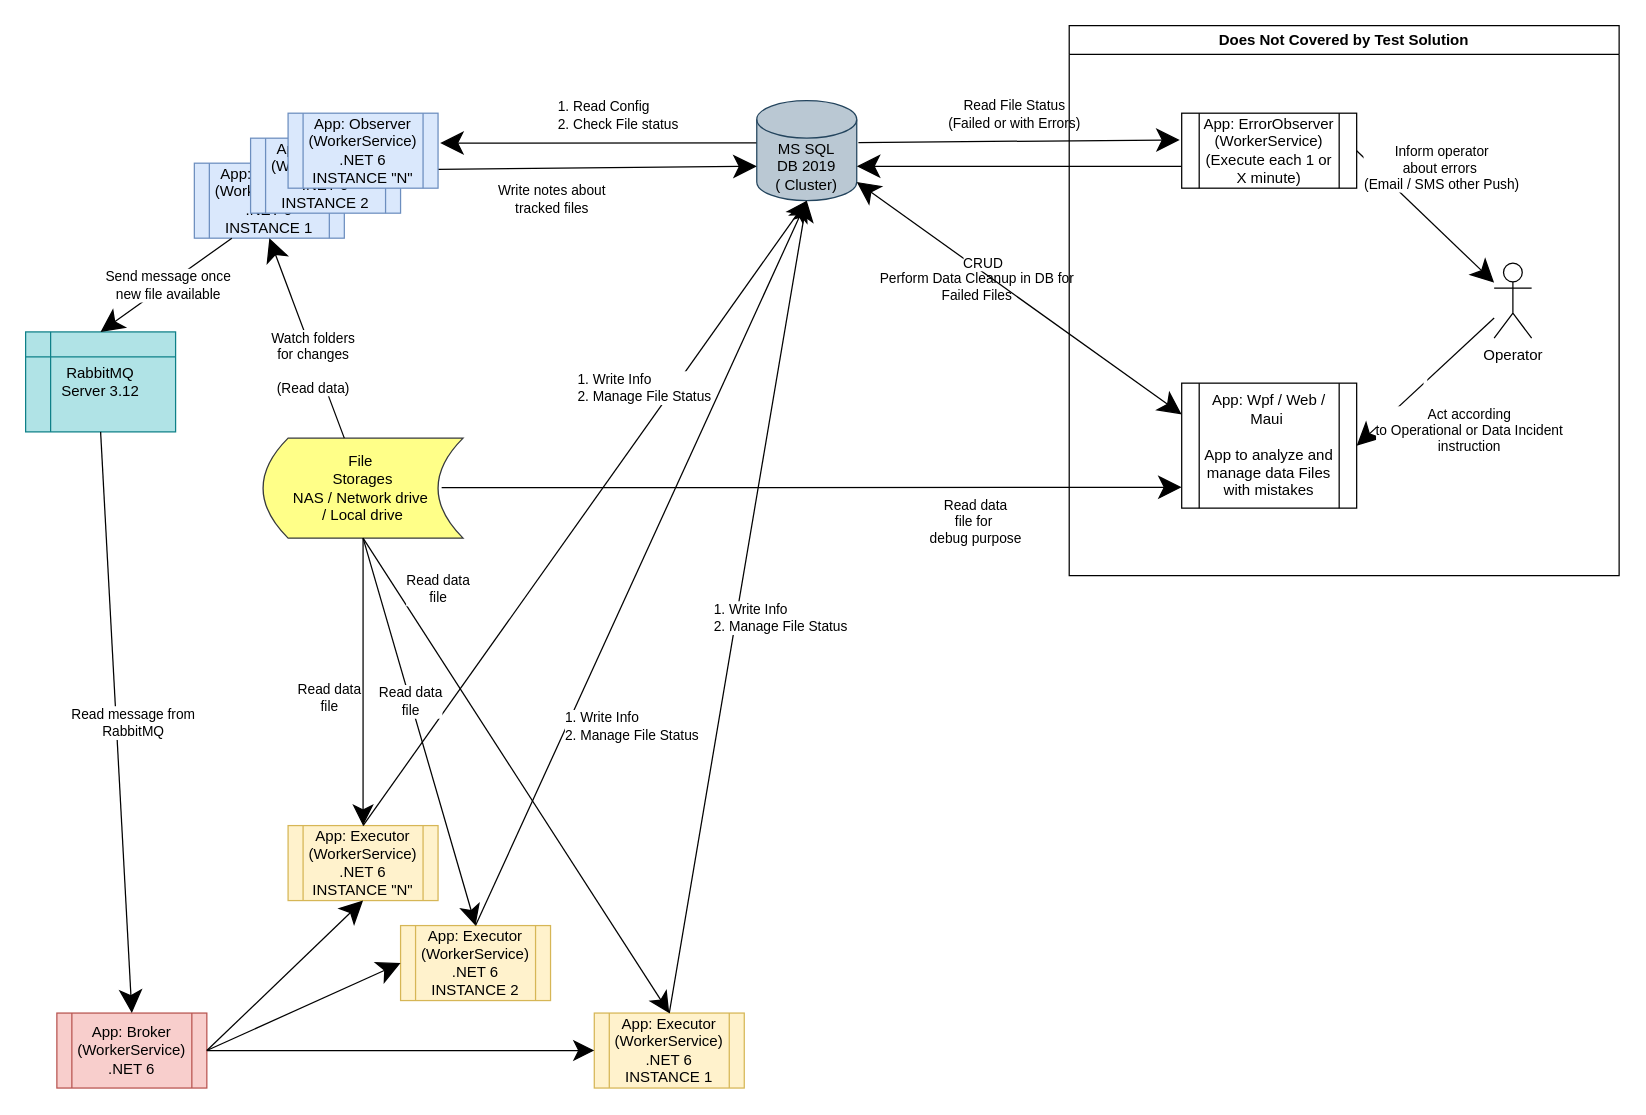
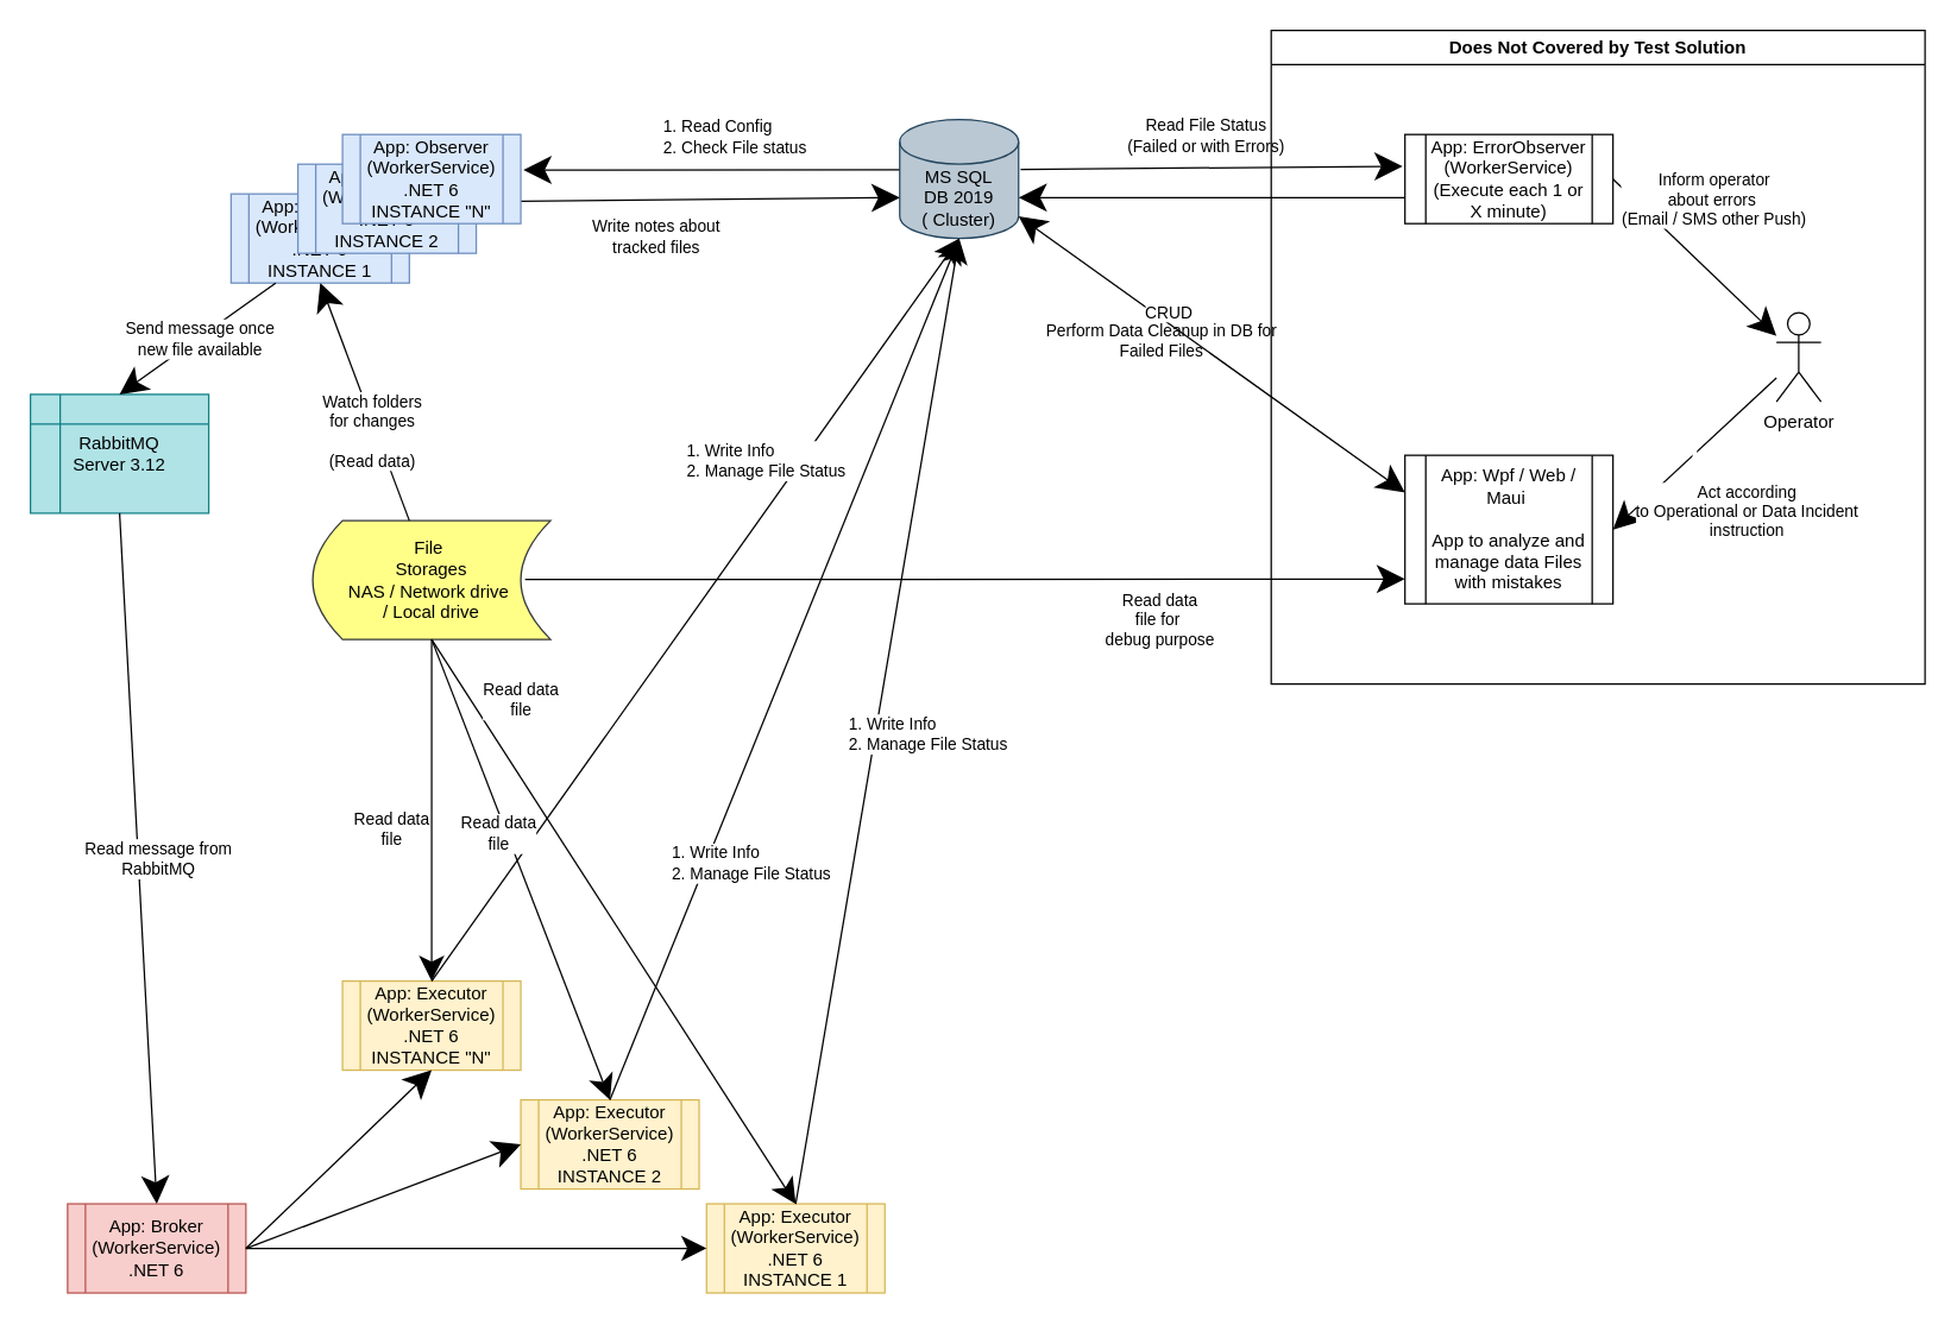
  <mxCell id="0" />
  <mxCell id="1" parent="0" />
  <mxCell id="2" value="&lt;div&gt;MS SQL&lt;/div&gt;&lt;div&gt;DB 2019&lt;br&gt;&lt;/div&gt;( Cluster)" style="shape=cylinder3;whiteSpace=wrap;html=1;boundedLbl=1;backgroundOutline=1;size=15;fillColor=#bac8d3;strokeColor=#23445d;" vertex="1" parent="1"><mxGeometry x="605" y="80" width="80" height="80" as="geometry" /></mxCell>
  <mxCell id="3" value="&lt;div&gt;App: Observer&lt;/div&gt;&lt;div&gt;(WorkerService)&lt;/div&gt;&lt;div&gt;.NET 6&lt;/div&gt;&lt;div&gt;INSTANCE 1&lt;br&gt;&lt;/div&gt;" style="shape=process;whiteSpace=wrap;html=1;backgroundOutline=1;fillColor=#dae8fc;strokeColor=#6c8ebf;" vertex="1" parent="1"><mxGeometry x="155" y="130" width="120" height="60" as="geometry" /></mxCell>
  <mxCell id="4" value="&lt;div&gt;RabbitMQ&lt;/div&gt;&lt;div&gt;Server 3.12&lt;/div&gt;" style="shape=internalStorage;whiteSpace=wrap;html=1;backgroundOutline=1;fillColor=#b0e3e6;strokeColor=#0e8088;" vertex="1" parent="1"><mxGeometry x="20" y="265" width="120" height="80" as="geometry" /></mxCell>
  <mxCell id="5" value="" style="endArrow=classic;html=1;rounded=0;entryX=0.5;entryY=0;entryDx=0;entryDy=0;exitX=0.25;exitY=1;exitDx=0;exitDy=0;endSize=16;" edge="1" parent="1" source="3" target="4"><mxGeometry width="50" height="50" relative="1" as="geometry"><mxPoint x="255" y="310" as="sourcePoint" /><mxPoint x="305" y="350" as="targetPoint" /></mxGeometry></mxCell>
  <mxCell id="6" value="Send message once&lt;br&gt;new file available" style="edgeLabel;html=1;align=center;verticalAlign=middle;resizable=0;points=[];" vertex="1" connectable="0" parent="5"><mxGeometry x="-0.027" y="1" relative="1" as="geometry"><mxPoint x="-1" as="offset" /></mxGeometry></mxCell>
  <mxCell id="7" value="&lt;div&gt;App: Broker&lt;/div&gt;&lt;div&gt;(WorkerService)&lt;/div&gt;&lt;div&gt;.NET 6&lt;br&gt;&lt;/div&gt;" style="shape=process;whiteSpace=wrap;html=1;backgroundOutline=1;fillColor=#f8cecc;strokeColor=#b85450;" vertex="1" parent="1"><mxGeometry x="45" y="810" width="120" height="60" as="geometry" /></mxCell>
  <mxCell id="8" value="" style="endArrow=classic;html=1;rounded=0;exitX=0.5;exitY=1;exitDx=0;exitDy=0;entryX=0.5;entryY=0;entryDx=0;entryDy=0;endSize=16;" edge="1" parent="1" source="4" target="7"><mxGeometry width="50" height="50" relative="1" as="geometry"><mxPoint x="225" y="440" as="sourcePoint" /><mxPoint x="275" y="390" as="targetPoint" /></mxGeometry></mxCell>
  <mxCell id="9" value="Read message from &lt;br&gt;RabbitMQ" style="edgeLabel;html=1;align=center;verticalAlign=middle;resizable=0;points=[];" vertex="1" connectable="0" parent="8"><mxGeometry x="0.243" y="-2" relative="1" as="geometry"><mxPoint x="12" y="-56" as="offset" /></mxGeometry></mxCell>
  <mxCell id="10" value="" style="endArrow=classic;html=1;rounded=0;entryX=0;entryY=0;entryDx=0;entryDy=52.5;entryPerimeter=0;exitX=1;exitY=0.75;exitDx=0;exitDy=0;endSize=16;" edge="1" parent="1" source="36" target="2"><mxGeometry width="50" height="50" relative="1" as="geometry"><mxPoint x="305" y="280" as="sourcePoint" /><mxPoint x="365" y="230" as="targetPoint" /></mxGeometry></mxCell>
  <mxCell id="11" value="&lt;div&gt;Write notes about&lt;/div&gt;&lt;div&gt;tracked files&lt;/div&gt;" style="edgeLabel;html=1;align=center;verticalAlign=middle;resizable=0;points=[];" vertex="1" connectable="0" parent="10"><mxGeometry x="-0.162" y="-4" relative="1" as="geometry"><mxPoint x="-17" y="21" as="offset" /></mxGeometry></mxCell>
  <mxCell id="12" value="" style="endArrow=classic;html=1;rounded=0;entryX=1.014;entryY=0.398;entryDx=0;entryDy=0;exitX=-0.004;exitY=0.423;exitDx=0;exitDy=0;exitPerimeter=0;endSize=16;entryPerimeter=0;" edge="1" parent="1" source="2" target="36"><mxGeometry width="50" height="50" relative="1" as="geometry"><mxPoint x="455" y="380" as="sourcePoint" /><mxPoint x="525" y="320" as="targetPoint" /></mxGeometry></mxCell>
  <mxCell id="13" value="&lt;div align=&quot;left&quot;&gt;1. Read Config&lt;/div&gt;&lt;div align=&quot;left&quot;&gt;2. Check File status&lt;br&gt;&lt;/div&gt;" style="edgeLabel;html=1;align=center;verticalAlign=middle;resizable=0;points=[];" vertex="1" connectable="0" parent="12"><mxGeometry x="0.08" y="2" relative="1" as="geometry"><mxPoint x="26" y="-24" as="offset" /></mxGeometry></mxCell>
  <mxCell id="14" value="&lt;div&gt;App: Executor&lt;/div&gt;&lt;div&gt;&lt;div&gt;(WorkerService)&lt;/div&gt;.NET 6&lt;/div&gt;&lt;div&gt;INSTANCE 1&lt;br&gt;&lt;/div&gt;" style="shape=process;whiteSpace=wrap;html=1;backgroundOutline=1;fillColor=#fff2cc;strokeColor=#d6b656;" vertex="1" parent="1"><mxGeometry x="475" y="810" width="120" height="60" as="geometry" /></mxCell>
- <mxCell id="15" value="&lt;div&gt;App: Executor&lt;/div&gt;&lt;div&gt;&lt;div&gt;(WorkerService)&lt;/div&gt;.NET 6&lt;/div&gt;&lt;div&gt;INSTANCE 2&lt;br&gt;&lt;/div&gt;" style="shape=process;whiteSpace=wrap;html=1;backgroundOutline=1;fillColor=#fff2cc;strokeColor=#d6b656;" vertex="1" parent="1"><mxGeometry x="320" y="740" width="120" height="60" as="geometry" /></mxCell>
+ <mxCell id="15" value="&lt;div&gt;App: Executor&lt;/div&gt;&lt;div&gt;&lt;div&gt;(WorkerService)&lt;/div&gt;.NET 6&lt;/div&gt;&lt;div&gt;INSTANCE 2&lt;br&gt;&lt;/div&gt;" style="shape=process;whiteSpace=wrap;html=1;backgroundOutline=1;fillColor=#fff2cc;strokeColor=#d6b656;" vertex="1" parent="1"><mxGeometry x="350" y="740" width="120" height="60" as="geometry" /></mxCell>
  <mxCell id="16" value="&lt;div&gt;App: Executor&lt;/div&gt;&lt;div&gt;&lt;div&gt;(WorkerService)&lt;/div&gt;.NET 6&lt;/div&gt;&lt;div&gt;INSTANCE &quot;N&quot;&lt;br&gt;&lt;/div&gt;" style="shape=process;whiteSpace=wrap;html=1;backgroundOutline=1;fillColor=#fff2cc;strokeColor=#d6b656;" vertex="1" parent="1"><mxGeometry x="230" y="660" width="120" height="60" as="geometry" /></mxCell>
  <mxCell id="17" value="" style="endArrow=classic;html=1;rounded=0;exitX=1;exitY=0.5;exitDx=0;exitDy=0;entryX=0;entryY=0.5;entryDx=0;entryDy=0;endSize=14;" edge="1" parent="1" source="7" target="14"><mxGeometry width="50" height="50" relative="1" as="geometry"><mxPoint x="65" y="560" as="sourcePoint" /><mxPoint x="115" y="510" as="targetPoint" /></mxGeometry></mxCell>
  <mxCell id="18" value="" style="endArrow=classic;html=1;rounded=0;exitX=1;exitY=0.5;exitDx=0;exitDy=0;entryX=0;entryY=0.5;entryDx=0;entryDy=0;endSize=16;" edge="1" parent="1" source="7" target="15"><mxGeometry width="50" height="50" relative="1" as="geometry"><mxPoint x="445" y="590" as="sourcePoint" /><mxPoint x="495" y="540" as="targetPoint" /></mxGeometry></mxCell>
  <mxCell id="19" value="" style="endArrow=classic;html=1;rounded=0;entryX=0.5;entryY=1;entryDx=0;entryDy=0;exitX=1;exitY=0.5;exitDx=0;exitDy=0;endSize=16;" edge="1" parent="1" source="7" target="16"><mxGeometry width="50" height="50" relative="1" as="geometry"><mxPoint x="295" y="580" as="sourcePoint" /><mxPoint x="465" y="540" as="targetPoint" /></mxGeometry></mxCell>
  <mxCell id="20" value="" style="endArrow=classic;html=1;rounded=0;exitX=0.5;exitY=0;exitDx=0;exitDy=0;entryX=0.5;entryY=1;entryDx=0;entryDy=0;entryPerimeter=0;endSize=14;" edge="1" parent="1" source="16" target="2"><mxGeometry width="50" height="50" relative="1" as="geometry"><mxPoint x="465" y="630" as="sourcePoint" /><mxPoint x="505" y="430" as="targetPoint" /></mxGeometry></mxCell>
  <mxCell id="21" value="&lt;div align=&quot;left&quot;&gt;1. Write Info&lt;/div&gt;&lt;div&gt;2. Manage File Status&lt;br&gt;&lt;/div&gt;" style="edgeLabel;html=1;align=center;verticalAlign=middle;resizable=0;points=[];" vertex="1" connectable="0" parent="20"><mxGeometry x="-0.11" y="-1" relative="1" as="geometry"><mxPoint x="66" y="-128" as="offset" /></mxGeometry></mxCell>
  <mxCell id="22" value="" style="endArrow=classic;html=1;rounded=0;exitX=0.5;exitY=0;exitDx=0;exitDy=0;entryX=0.5;entryY=1;entryDx=0;entryDy=0;entryPerimeter=0;endSize=14;" edge="1" parent="1" source="15" target="2"><mxGeometry width="50" height="50" relative="1" as="geometry"><mxPoint x="582" y="511" as="sourcePoint" /><mxPoint x="510" y="439" as="targetPoint" /></mxGeometry></mxCell>
  <mxCell id="23" value="" style="endArrow=classic;html=1;rounded=0;exitX=0.5;exitY=0;exitDx=0;exitDy=0;entryX=0.5;entryY=1;entryDx=0;entryDy=0;entryPerimeter=0;endSize=14;" edge="1" parent="1" source="14" target="2"><mxGeometry width="50" height="50" relative="1" as="geometry"><mxPoint x="425" y="640" as="sourcePoint" /><mxPoint x="505" y="430" as="targetPoint" /></mxGeometry></mxCell>
  <mxCell id="24" value="&lt;div&gt;File&amp;nbsp;&lt;/div&gt;&lt;div&gt;Storages&lt;br&gt;&lt;/div&gt;&lt;div&gt;NAS / Network drive&amp;nbsp;&lt;/div&gt;&lt;div&gt;/ Local drive&lt;br&gt;&lt;/div&gt;" style="shape=dataStorage;whiteSpace=wrap;html=1;fixedSize=1;fillColor=#ffff88;strokeColor=#36393d;" vertex="1" parent="1"><mxGeometry x="210" y="350" width="160" height="80" as="geometry" /></mxCell>
  <mxCell id="25" value="" style="endArrow=classic;html=1;rounded=0;entryX=0.5;entryY=1;entryDx=0;entryDy=0;endSize=16;" edge="1" parent="1" source="24" target="3"><mxGeometry width="50" height="50" relative="1" as="geometry"><mxPoint x="355" y="190" as="sourcePoint" /><mxPoint x="405" y="140" as="targetPoint" /></mxGeometry></mxCell>
  <mxCell id="26" value="&lt;div&gt;Watch folders&lt;/div&gt;&lt;div&gt;for changes&lt;br&gt;&lt;/div&gt;&lt;div&gt;&lt;br&gt;&lt;/div&gt;&lt;div&gt;(Read data)&lt;br&gt;&lt;/div&gt;" style="edgeLabel;html=1;align=center;verticalAlign=middle;resizable=0;points=[];" vertex="1" connectable="0" parent="25"><mxGeometry x="-0.231" y="3" relative="1" as="geometry"><mxPoint as="offset" /></mxGeometry></mxCell>
  <mxCell id="27" value="" style="endArrow=classic;html=1;rounded=0;exitX=0.5;exitY=1;exitDx=0;exitDy=0;endSize=14;entryX=0.5;entryY=0;entryDx=0;entryDy=0;" edge="1" parent="1" source="24" target="14"><mxGeometry width="50" height="50" relative="1" as="geometry"><mxPoint x="686.4" y="810" as="sourcePoint" /><mxPoint x="585" y="810" as="targetPoint" /></mxGeometry></mxCell>
  <mxCell id="28" value="&lt;div&gt;Read data&lt;/div&gt;&lt;div&gt;file&lt;/div&gt;" style="edgeLabel;html=1;align=center;verticalAlign=middle;resizable=0;points=[];" vertex="1" connectable="0" parent="27"><mxGeometry x="-0.542" y="-4" relative="1" as="geometry"><mxPoint x="7" y="-49" as="offset" /></mxGeometry></mxCell>
  <mxCell id="29" value="" style="endArrow=classic;html=1;rounded=0;exitX=0.5;exitY=1;exitDx=0;exitDy=0;endSize=14;entryX=0.5;entryY=0;entryDx=0;entryDy=0;" edge="1" parent="1" source="24" target="15"><mxGeometry width="50" height="50" relative="1" as="geometry"><mxPoint x="340" y="440" as="sourcePoint" /><mxPoint x="595" y="820" as="targetPoint" /></mxGeometry></mxCell>
  <mxCell id="30" value="&lt;div&gt;Read data&lt;/div&gt;&lt;div&gt;file&lt;/div&gt;" style="edgeLabel;html=1;align=center;verticalAlign=middle;resizable=0;points=[];" vertex="1" connectable="0" parent="29"><mxGeometry x="-0.542" y="-4" relative="1" as="geometry"><mxPoint x="21" y="58" as="offset" /></mxGeometry></mxCell>
  <mxCell id="31" value="" style="endArrow=classic;html=1;rounded=0;exitX=0.5;exitY=1;exitDx=0;exitDy=0;endSize=14;" edge="1" parent="1" source="24" target="16"><mxGeometry width="50" height="50" relative="1" as="geometry"><mxPoint x="350" y="450" as="sourcePoint" /><mxPoint x="605" y="830" as="targetPoint" /></mxGeometry></mxCell>
  <mxCell id="32" value="&lt;div&gt;Read data&lt;/div&gt;&lt;div&gt;file&lt;/div&gt;" style="edgeLabel;html=1;align=center;verticalAlign=middle;resizable=0;points=[];" vertex="1" connectable="0" parent="31"><mxGeometry x="-0.542" y="-4" relative="1" as="geometry"><mxPoint x="-24" y="74" as="offset" /></mxGeometry></mxCell>
  <mxCell id="33" value="&lt;div align=&quot;left&quot;&gt;1. Write Info&lt;/div&gt;&lt;div&gt;2. Manage File Status&lt;br&gt;&lt;/div&gt;" style="edgeLabel;html=1;align=center;verticalAlign=middle;resizable=0;points=[];" vertex="1" connectable="0" parent="1"><mxGeometry x="504.995" y="580.004" as="geometry" /></mxCell>
  <mxCell id="34" value="&lt;div align=&quot;left&quot;&gt;1. Write Info&lt;/div&gt;&lt;div&gt;2. Manage File Status&lt;br&gt;&lt;/div&gt;" style="edgeLabel;html=1;align=center;verticalAlign=middle;resizable=0;points=[];" vertex="1" connectable="0" parent="1"><mxGeometry x="624.995" y="590.004" as="geometry"><mxPoint x="-1" y="-97" as="offset" /></mxGeometry></mxCell>
  <mxCell id="35" value="&lt;div&gt;App: Observer&lt;/div&gt;&lt;div&gt;(WorkerService)&lt;/div&gt;&lt;div&gt;.NET 6&lt;/div&gt;&lt;div&gt;INSTANCE 2&lt;br&gt;&lt;/div&gt;" style="shape=process;whiteSpace=wrap;html=1;backgroundOutline=1;fillColor=#dae8fc;strokeColor=#6c8ebf;" vertex="1" parent="1"><mxGeometry x="200" y="110" width="120" height="60" as="geometry" /></mxCell>
  <mxCell id="36" value="&lt;div&gt;App: Observer&lt;/div&gt;&lt;div&gt;(WorkerService)&lt;/div&gt;&lt;div&gt;.NET 6&lt;/div&gt;&lt;div&gt;INSTANCE &quot;N&quot;&lt;br&gt;&lt;/div&gt;" style="shape=process;whiteSpace=wrap;html=1;backgroundOutline=1;fillColor=#dae8fc;strokeColor=#6c8ebf;" vertex="1" parent="1"><mxGeometry x="230" y="90" width="120" height="60" as="geometry" /></mxCell>
  <mxCell id="37" value="" style="endArrow=classic;html=1;rounded=0;exitX=0;exitY=0.708;exitDx=0;exitDy=0;entryX=1;entryY=0;entryDx=0;entryDy=52.5;entryPerimeter=0;endSize=16;exitPerimeter=0;" edge="1" parent="1" source="46" target="2"><mxGeometry width="50" height="50" relative="1" as="geometry"><mxPoint x="675" y="520" as="sourcePoint" /><mxPoint x="725" y="470" as="targetPoint" /></mxGeometry></mxCell>
  <mxCell id="38" value="Read File Status&lt;br&gt;(Failed or with Errors)" style="edgeLabel;html=1;align=center;verticalAlign=middle;resizable=0;points=[];" vertex="1" connectable="0" parent="37"><mxGeometry x="0.046" y="1" relative="1" as="geometry"><mxPoint x="1" y="-43" as="offset" /></mxGeometry></mxCell>
  <mxCell id="39" value="" style="endArrow=classic;html=1;rounded=0;entryX=-0.011;entryY=0.356;entryDx=0;entryDy=0;entryPerimeter=0;endSize=16;exitX=1.017;exitY=0.419;exitDx=0;exitDy=0;exitPerimeter=0;" edge="1" parent="1" source="2" target="46"><mxGeometry width="50" height="50" relative="1" as="geometry"><mxPoint x="575" y="380" as="sourcePoint" /><mxPoint x="705" y="310" as="targetPoint" /></mxGeometry></mxCell>
  <mxCell id="40" value="&lt;div&gt;Perform Data Cleanup in DB for &lt;br&gt;&lt;/div&gt;&lt;div&gt;Failed Files&lt;br&gt;&lt;/div&gt;" style="edgeLabel;html=1;align=center;verticalAlign=middle;resizable=0;points=[];" vertex="1" connectable="0" parent="1"><mxGeometry x="857.003" y="218.001" as="geometry"><mxPoint x="-77" y="10" as="offset" /></mxGeometry></mxCell>
  <mxCell id="41" value="" style="endArrow=classic;startArrow=classic;html=1;rounded=0;exitX=1;exitY=1;exitDx=0;exitDy=-15;exitPerimeter=0;entryX=0;entryY=0.25;entryDx=0;entryDy=0;endSize=16;startSize=16;" edge="1" parent="1" source="2" target="50"><mxGeometry width="50" height="50" relative="1" as="geometry"><mxPoint x="655" y="540" as="sourcePoint" /><mxPoint x="705" y="490" as="targetPoint" /></mxGeometry></mxCell>
  <mxCell id="42" value="CRUD" style="edgeLabel;html=1;align=center;verticalAlign=middle;resizable=0;points=[];" vertex="1" connectable="0" parent="41"><mxGeometry x="-0.311" y="-2" relative="1" as="geometry"><mxPoint x="12" y="-1" as="offset" /></mxGeometry></mxCell>
  <mxCell id="43" value="" style="endArrow=classic;html=1;rounded=0;exitX=0.893;exitY=0.496;exitDx=0;exitDy=0;exitPerimeter=0;entryX=0;entryY=0.833;entryDx=0;entryDy=0;entryPerimeter=0;endSize=16;" edge="1" parent="1" source="24" target="50"><mxGeometry width="50" height="50" relative="1" as="geometry"><mxPoint x="345" y="400" as="sourcePoint" /><mxPoint x="775" y="550" as="targetPoint" /></mxGeometry></mxCell>
  <mxCell id="44" value="&lt;div&gt;Read data&lt;/div&gt;&lt;div&gt;file for&amp;nbsp;&lt;/div&gt;&lt;div&gt;debug purpose&lt;br&gt;&lt;/div&gt;" style="edgeLabel;html=1;align=center;verticalAlign=middle;resizable=0;points=[];" vertex="1" connectable="0" parent="1"><mxGeometry x="785.002" y="410.005" as="geometry"><mxPoint x="-6" y="6" as="offset" /></mxGeometry></mxCell>
  <mxCell id="45" value="Does Not Covered by Test Solution" style="swimlane;whiteSpace=wrap;html=1;" vertex="1" parent="1"><mxGeometry x="855" y="20" width="440" height="440" as="geometry" /></mxCell>
  <mxCell id="46" value="&lt;div&gt;App: ErrorObserver&lt;/div&gt;&lt;div&gt;(WorkerService)&lt;br&gt;&lt;/div&gt;&lt;div&gt;(Execute each 1 or X minute)&lt;br&gt;&lt;/div&gt;" style="shape=process;whiteSpace=wrap;html=1;backgroundOutline=1;" vertex="1" parent="45"><mxGeometry x="90" y="70" width="140" height="60" as="geometry" /></mxCell>
  <mxCell id="47" value="Operator" style="shape=umlActor;verticalLabelPosition=bottom;verticalAlign=top;html=1;outlineConnect=0;" vertex="1" parent="45"><mxGeometry x="340" y="190" width="30" height="60" as="geometry" /></mxCell>
  <mxCell id="48" value="" style="endArrow=classic;html=1;rounded=0;endSize=16;exitX=1;exitY=0.5;exitDx=0;exitDy=0;" edge="1" parent="45" source="46" target="47"><mxGeometry width="50" height="50" relative="1" as="geometry"><mxPoint x="214" y="180" as="sourcePoint" /><mxPoint x="344" y="180" as="targetPoint" /></mxGeometry></mxCell>
  <mxCell id="49" value="&lt;div&gt;Inform operator &lt;br&gt;&lt;/div&gt;&lt;div&gt;about errors&amp;nbsp;&lt;/div&gt;&lt;div&gt;(Email / SMS other Push)&lt;br&gt;&lt;/div&gt;" style="edgeLabel;html=1;align=center;verticalAlign=middle;resizable=0;points=[];" vertex="1" connectable="0" parent="48"><mxGeometry x="0.069" y="-2" relative="1" as="geometry"><mxPoint x="10" y="-45" as="offset" /></mxGeometry></mxCell>
  <mxCell id="50" value="&lt;div&gt;App: Wpf / Web / Maui&amp;nbsp;&lt;/div&gt;&lt;div&gt;&lt;br&gt;&lt;/div&gt;&lt;div&gt;App to analyze and manage data Files with mistakes&lt;/div&gt;" style="shape=process;whiteSpace=wrap;html=1;backgroundOutline=1;" vertex="1" parent="45"><mxGeometry x="90" y="286" width="140" height="100" as="geometry" /></mxCell>
  <mxCell id="51" value="&amp;nbsp;" style="endArrow=classic;html=1;rounded=0;entryX=1;entryY=0.5;entryDx=0;entryDy=0;endSize=16;" edge="1" parent="45" source="47" target="50"><mxGeometry width="50" height="50" relative="1" as="geometry"><mxPoint x="-130" y="260" as="sourcePoint" /><mxPoint x="-80" y="210" as="targetPoint" /></mxGeometry></mxCell>
  <mxCell id="52" value="&lt;div&gt;Act according&lt;/div&gt;&lt;div&gt;to Operational or Data Incident&lt;/div&gt;&lt;div&gt;instruction&lt;br&gt;&lt;/div&gt;" style="edgeLabel;html=1;align=center;verticalAlign=middle;resizable=0;points=[];" vertex="1" connectable="0" parent="51"><mxGeometry x="-0.132" relative="1" as="geometry"><mxPoint x="27" y="45" as="offset" /></mxGeometry></mxCell>
